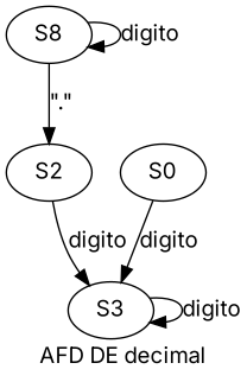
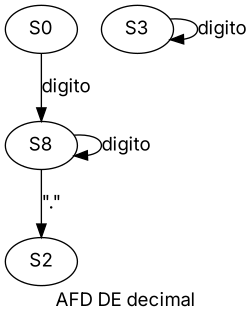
  digraph {
    fontname=Inter
    label="AFD DE decimal"
    node [fontname=Inter]
    edge [fontname=Inter]
    n1 [label=S8]
    S0
    S2
    S3
    n1 -> n1 [label=digito]
    n1 -> S2 [label="\".\""]
-   S0 -> S3 [label=digito]
-   S2 -> S3 [label=digito]
+   S0 -> n1 [label=digito]
    S3 -> S3 [label=digito]
  }
